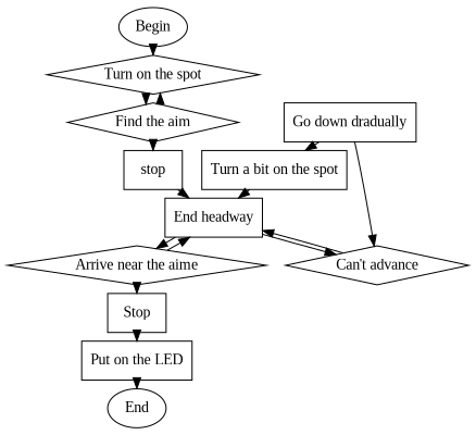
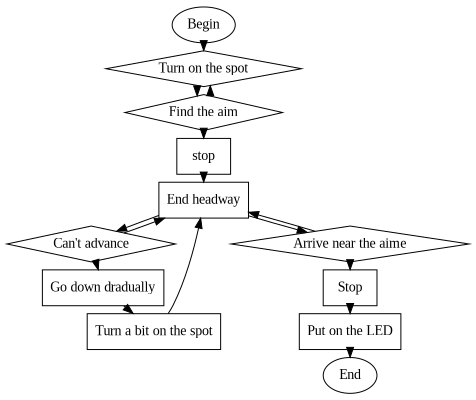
  digraph {
    fontname="Liberation Serif"
    ranksep=0.0
    node [fontname="Liberation Serif" shape=box]
    edge [fontname="Liberation Serif"]
    n1 [label=Begin shape=ellipse]
    n2 [label="Turn on the spot" shape=diamond]
    n3 [label="Find the aim" shape=diamond]
    n4 [label=stop]
    n5 [label="End headway"]
    n6 [label="Can't advance" shape=diamond]
    n7 [label="Arrive near the aime" shape=diamond]
    n8 [label="Go down dradually"]
    n9 [label=Stop]
    n10 [label="Turn a bit on the spot"]
    n11 [label="Put on the LED"]
    n12 [label=End shape=ellipse]
    n1 -> n2
    n2 -> n3
    n3 -> n2
    n3 -> n4
    n4 -> n5
    n5 -> n6
    n5 -> n7
    n6 -> n5
-   n8 -> n6
+   n6 -> n8
    n7 -> n5
    n7 -> n9
    n8 -> n10
    n9 -> n11
    n10 -> n5
    n11 -> n12
  }
